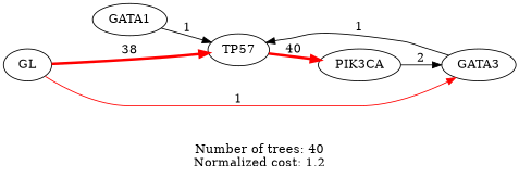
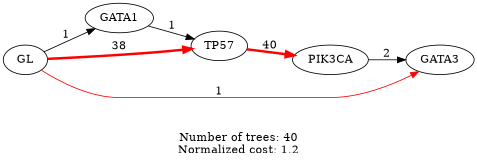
  digraph {
    label="Number of trees: 40\nNormalized cost: 1.2"
    rankdir=LR
    n1 [label=TP57]
    n2 [label=PIK3CA]
    n3 [label=GATA3]
    n4 [label=GL]
    n5 [label=GATA1]
    n1 -> n2 [color=red label=40 penwidth=3]
    n2 -> n3 [label=2]
-   n3 -> n1 [label=1]
    n4 -> n1 [color=red label=38 penwidth=3]
    n4 -> n3 [color=red label=1]
+   n4 -> n5 [label=1]
    n5 -> n1 [label=1]
  }
